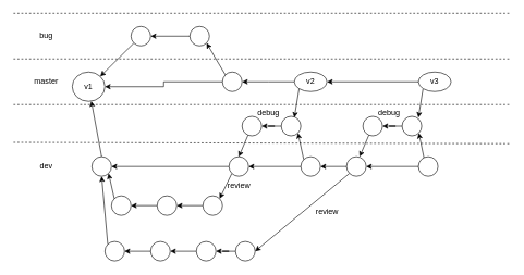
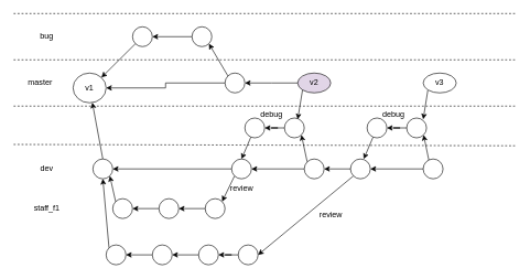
  <mxCell id="0" />
  <mxCell id="1" parent="0" />
- <mxCell id="2" value="master" style="text;html=1;align=center;verticalAlign=middle;resizable=0;points=[];autosize=1;strokeColor=none;fillColor=none;" parent="1" vertex="1"><mxGeometry x="40" y="110" width="60" height="30" as="geometry" /></mxCell>
+ <mxCell id="2" value="master" style="text;html=1;align=center;verticalAlign=middle;resizable=0;points=[];autosize=1;strokeColor=none;fillColor=none;" parent="1" vertex="1"><mxGeometry x="30" y="110" width="60" height="30" as="geometry" /></mxCell>
  <mxCell id="3" value="dev" style="text;html=1;align=center;verticalAlign=middle;resizable=0;points=[];autosize=1;strokeColor=none;fillColor=none;" parent="1" vertex="1"><mxGeometry x="50" y="240" width="40" height="30" as="geometry" /></mxCell>
+ <mxCell id="4" value="staff_f1" style="text;html=1;align=center;verticalAlign=middle;resizable=0;points=[];autosize=1;strokeColor=none;fillColor=none;" parent="1" vertex="1"><mxGeometry x="40" y="300" width="60" height="30" as="geometry" /></mxCell>
  <mxCell id="5" value="v1" style="ellipse;whiteSpace=wrap;html=1;" parent="1" vertex="1"><mxGeometry x="110" y="110" width="50" height="45" as="geometry" /></mxCell>
  <mxCell id="6" style="rounded=0;orthogonalLoop=1;jettySize=auto;html=1;exitX=0.5;exitY=0;exitDx=0;exitDy=0;" parent="1" source="7" target="5" edge="1"><mxGeometry relative="1" as="geometry" /></mxCell>
  <mxCell id="7" value="" style="ellipse;whiteSpace=wrap;html=1;" parent="1" vertex="1"><mxGeometry x="140" y="240" width="30" height="30" as="geometry" /></mxCell>
  <mxCell id="8" value="" style="ellipse;whiteSpace=wrap;html=1;" parent="1" vertex="1"><mxGeometry x="170" y="300" width="30" height="30" as="geometry" /></mxCell>
  <mxCell id="9" style="rounded=0;orthogonalLoop=1;jettySize=auto;html=1;exitX=0;exitY=0;exitDx=0;exitDy=0;entryX=0.5;entryY=1;entryDx=0;entryDy=0;" parent="1" source="10" target="7" edge="1"><mxGeometry relative="1" as="geometry" /></mxCell>
  <mxCell id="10" value="" style="ellipse;whiteSpace=wrap;html=1;" parent="1" vertex="1"><mxGeometry x="160" y="370" width="30" height="30" as="geometry" /></mxCell>
  <mxCell id="11" style="rounded=0;orthogonalLoop=1;jettySize=auto;html=1;exitX=0;exitY=0;exitDx=0;exitDy=0;entryX=1;entryY=1;entryDx=0;entryDy=0;" parent="1" source="8" target="7" edge="1"><mxGeometry relative="1" as="geometry" /></mxCell>
  <mxCell id="12" value="" style="edgeStyle=orthogonalEdgeStyle;rounded=0;orthogonalLoop=1;jettySize=auto;html=1;" parent="1" source="13" target="8" edge="1"><mxGeometry relative="1" as="geometry" /></mxCell>
  <mxCell id="13" value="" style="ellipse;whiteSpace=wrap;html=1;" parent="1" vertex="1"><mxGeometry x="240" y="300" width="30" height="30" as="geometry" /></mxCell>
  <mxCell id="14" value="" style="edgeStyle=orthogonalEdgeStyle;rounded=0;orthogonalLoop=1;jettySize=auto;html=1;" parent="1" source="15" target="13" edge="1"><mxGeometry relative="1" as="geometry" /></mxCell>
  <mxCell id="15" value="" style="ellipse;whiteSpace=wrap;html=1;" parent="1" vertex="1"><mxGeometry x="310" y="300" width="30" height="30" as="geometry" /></mxCell>
  <mxCell id="16" value="" style="edgeStyle=orthogonalEdgeStyle;rounded=0;orthogonalLoop=1;jettySize=auto;html=1;" parent="1" source="17" target="10" edge="1"><mxGeometry relative="1" as="geometry" /></mxCell>
  <mxCell id="17" value="" style="ellipse;whiteSpace=wrap;html=1;" parent="1" vertex="1"><mxGeometry x="230" y="370" width="30" height="30" as="geometry" /></mxCell>
  <mxCell id="18" value="" style="edgeStyle=orthogonalEdgeStyle;rounded=0;orthogonalLoop=1;jettySize=auto;html=1;" parent="1" source="19" target="17" edge="1"><mxGeometry relative="1" as="geometry" /></mxCell>
  <mxCell id="19" value="" style="ellipse;whiteSpace=wrap;html=1;" parent="1" vertex="1"><mxGeometry x="300" y="370" width="30" height="30" as="geometry" /></mxCell>
  <mxCell id="20" value="" style="edgeStyle=orthogonalEdgeStyle;rounded=0;orthogonalLoop=1;jettySize=auto;html=1;" parent="1" source="21" target="19" edge="1"><mxGeometry relative="1" as="geometry" /></mxCell>
  <mxCell id="21" value="" style="ellipse;whiteSpace=wrap;html=1;" parent="1" vertex="1"><mxGeometry x="360" y="370" width="30" height="30" as="geometry" /></mxCell>
  <mxCell id="22" style="rounded=0;orthogonalLoop=1;jettySize=auto;html=1;exitX=0;exitY=1;exitDx=0;exitDy=0;entryX=1;entryY=0;entryDx=0;entryDy=0;" parent="1" source="24" target="15" edge="1"><mxGeometry relative="1" as="geometry" /></mxCell>
  <mxCell id="23" style="edgeStyle=orthogonalEdgeStyle;rounded=0;orthogonalLoop=1;jettySize=auto;html=1;exitX=0;exitY=0.5;exitDx=0;exitDy=0;entryX=1;entryY=0.5;entryDx=0;entryDy=0;" parent="1" source="24" target="7" edge="1"><mxGeometry relative="1" as="geometry" /></mxCell>
  <mxCell id="24" value="" style="ellipse;whiteSpace=wrap;html=1;" parent="1" vertex="1"><mxGeometry x="350" y="240" width="30" height="30" as="geometry" /></mxCell>
  <mxCell id="25" value="review" style="text;html=1;align=center;verticalAlign=middle;resizable=0;points=[];autosize=1;strokeColor=none;fillColor=none;" parent="1" vertex="1"><mxGeometry x="335" y="270" width="60" height="30" as="geometry" /></mxCell>
  <mxCell id="26" value="" style="endArrow=none;dashed=1;html=1;rounded=0;" parent="1" edge="1"><mxGeometry width="50" height="50" relative="1" as="geometry"><mxPoint x="20" y="218" as="sourcePoint" /><mxPoint x="780" y="220" as="targetPoint" /></mxGeometry></mxCell>
  <mxCell id="27" value="" style="rounded=0;orthogonalLoop=1;jettySize=auto;html=1;entryX=0.5;entryY=0;entryDx=0;entryDy=0;" parent="1" source="28" target="24" edge="1"><mxGeometry relative="1" as="geometry"><mxPoint x="365" y="250" as="targetPoint" /></mxGeometry></mxCell>
  <mxCell id="28" value="" style="ellipse;whiteSpace=wrap;html=1;" parent="1" vertex="1"><mxGeometry x="370" y="178" width="30" height="30" as="geometry" /></mxCell>
  <mxCell id="29" value="" style="edgeStyle=orthogonalEdgeStyle;rounded=0;orthogonalLoop=1;jettySize=auto;html=1;" parent="1" source="30" target="28" edge="1"><mxGeometry relative="1" as="geometry" /></mxCell>
  <mxCell id="30" value="" style="ellipse;whiteSpace=wrap;html=1;" parent="1" vertex="1"><mxGeometry x="430" y="178" width="30" height="30" as="geometry" /></mxCell>
  <mxCell id="31" value="debug" style="text;html=1;align=center;verticalAlign=middle;resizable=0;points=[];autosize=1;strokeColor=none;fillColor=none;" parent="1" vertex="1"><mxGeometry x="380" y="158" width="60" height="30" as="geometry" /></mxCell>
  <mxCell id="32" style="rounded=0;orthogonalLoop=1;jettySize=auto;html=1;exitX=0;exitY=0;exitDx=0;exitDy=0;entryX=1;entryY=1;entryDx=0;entryDy=0;" parent="1" source="34" target="30" edge="1"><mxGeometry relative="1" as="geometry"><mxPoint x="464.143" y="230" as="targetPoint" /></mxGeometry></mxCell>
  <mxCell id="33" style="edgeStyle=orthogonalEdgeStyle;rounded=0;orthogonalLoop=1;jettySize=auto;html=1;exitX=0;exitY=0.5;exitDx=0;exitDy=0;entryX=1;entryY=0.5;entryDx=0;entryDy=0;" parent="1" source="34" target="24" edge="1"><mxGeometry relative="1" as="geometry" /></mxCell>
  <mxCell id="34" value="" style="ellipse;whiteSpace=wrap;html=1;" parent="1" vertex="1"><mxGeometry x="460" y="240" width="30" height="30" as="geometry" /></mxCell>
  <mxCell id="35" value="" style="edgeStyle=orthogonalEdgeStyle;rounded=0;orthogonalLoop=1;jettySize=auto;html=1;" parent="1" source="36" edge="1"><mxGeometry relative="1" as="geometry"><mxPoint x="370" y="125" as="targetPoint" /></mxGeometry></mxCell>
- <mxCell id="36" value="v2" style="ellipse;whiteSpace=wrap;html=1;" parent="1" vertex="1"><mxGeometry x="450" y="110" width="50" height="30" as="geometry" /></mxCell>
+ <mxCell id="36" value="v2" style="ellipse;whiteSpace=wrap;html=1;fillColor=#e1d5e7;" parent="1" vertex="1"><mxGeometry x="450" y="110" width="50" height="30" as="geometry" /></mxCell>
  <mxCell id="37" style="rounded=0;orthogonalLoop=1;jettySize=auto;html=1;exitX=0;exitY=1;exitDx=0;exitDy=0;" parent="1" source="36" edge="1"><mxGeometry relative="1" as="geometry"><mxPoint x="450" y="180" as="targetPoint" /></mxGeometry></mxCell>
  <mxCell id="38" value="" style="endArrow=none;dashed=1;html=1;rounded=0;" parent="1" edge="1"><mxGeometry width="50" height="50" relative="1" as="geometry"><mxPoint x="20" y="160" as="sourcePoint" /><mxPoint x="780" y="160" as="targetPoint" /></mxGeometry></mxCell>
  <mxCell id="39" value="" style="edgeStyle=orthogonalEdgeStyle;rounded=0;orthogonalLoop=1;jettySize=auto;html=1;" parent="1" source="41" target="34" edge="1"><mxGeometry relative="1" as="geometry" /></mxCell>
  <mxCell id="40" style="rounded=0;orthogonalLoop=1;jettySize=auto;html=1;exitX=0;exitY=1;exitDx=0;exitDy=0;entryX=1;entryY=0.5;entryDx=0;entryDy=0;" parent="1" source="41" target="21" edge="1"><mxGeometry relative="1" as="geometry" /></mxCell>
  <mxCell id="41" value="" style="ellipse;whiteSpace=wrap;html=1;" parent="1" vertex="1"><mxGeometry x="530" y="240" width="30" height="30" as="geometry" /></mxCell>
  <mxCell id="42" value="" style="rounded=0;orthogonalLoop=1;jettySize=auto;html=1;entryX=0.5;entryY=0;entryDx=0;entryDy=0;" parent="1" source="43" edge="1"><mxGeometry relative="1" as="geometry"><mxPoint x="550" y="240" as="targetPoint" /></mxGeometry></mxCell>
  <mxCell id="43" value="" style="ellipse;whiteSpace=wrap;html=1;" parent="1" vertex="1"><mxGeometry x="555" y="178" width="30" height="30" as="geometry" /></mxCell>
  <mxCell id="44" value="" style="edgeStyle=orthogonalEdgeStyle;rounded=0;orthogonalLoop=1;jettySize=auto;html=1;" parent="1" source="45" target="43" edge="1"><mxGeometry relative="1" as="geometry" /></mxCell>
  <mxCell id="45" value="" style="ellipse;whiteSpace=wrap;html=1;" parent="1" vertex="1"><mxGeometry x="615" y="178" width="30" height="30" as="geometry" /></mxCell>
  <mxCell id="46" style="rounded=0;orthogonalLoop=1;jettySize=auto;html=1;exitX=0;exitY=0;exitDx=0;exitDy=0;entryX=1;entryY=1;entryDx=0;entryDy=0;" parent="1" target="45" edge="1"><mxGeometry relative="1" as="geometry"><mxPoint x="649.143" y="230" as="targetPoint" /><mxPoint x="649" y="244" as="sourcePoint" /></mxGeometry></mxCell>
  <mxCell id="47" value="debug" style="text;html=1;align=center;verticalAlign=middle;resizable=0;points=[];autosize=1;strokeColor=none;fillColor=none;" parent="1" vertex="1"><mxGeometry x="565" y="158" width="60" height="30" as="geometry" /></mxCell>
  <mxCell id="48" value="" style="edgeStyle=orthogonalEdgeStyle;rounded=0;orthogonalLoop=1;jettySize=auto;html=1;" parent="1" source="49" target="41" edge="1"><mxGeometry relative="1" as="geometry" /></mxCell>
  <mxCell id="49" value="" style="ellipse;whiteSpace=wrap;html=1;" parent="1" vertex="1"><mxGeometry x="640" y="240" width="30" height="30" as="geometry" /></mxCell>
- <mxCell id="50" style="edgeStyle=orthogonalEdgeStyle;rounded=0;orthogonalLoop=1;jettySize=auto;html=1;exitX=0;exitY=0.5;exitDx=0;exitDy=0;entryX=1;entryY=0.5;entryDx=0;entryDy=0;" parent="1" source="51" target="36" edge="1"><mxGeometry relative="1" as="geometry" /></mxCell>
  <mxCell id="51" value="v3" style="ellipse;whiteSpace=wrap;html=1;" parent="1" vertex="1"><mxGeometry x="640" y="110" width="50" height="30" as="geometry" /></mxCell>
  <mxCell id="52" style="rounded=0;orthogonalLoop=1;jettySize=auto;html=1;exitX=0;exitY=1;exitDx=0;exitDy=0;" parent="1" edge="1"><mxGeometry relative="1" as="geometry"><mxPoint x="640" y="180" as="targetPoint" /><mxPoint x="647" y="136" as="sourcePoint" /></mxGeometry></mxCell>
  <mxCell id="53" value="review" style="text;html=1;align=center;verticalAlign=middle;resizable=0;points=[];autosize=1;strokeColor=none;fillColor=none;" parent="1" vertex="1"><mxGeometry x="470" y="310" width="60" height="30" as="geometry" /></mxCell>
  <mxCell id="54" value="" style="endArrow=none;dashed=1;html=1;rounded=0;" edge="1" parent="1"><mxGeometry width="50" height="50" relative="1" as="geometry"><mxPoint x="20" y="90" as="sourcePoint" /><mxPoint x="780" y="90" as="targetPoint" /></mxGeometry></mxCell>
  <mxCell id="55" value="" style="endArrow=none;dashed=1;html=1;rounded=0;" edge="1" parent="1"><mxGeometry width="50" height="50" relative="1" as="geometry"><mxPoint x="20" y="20" as="sourcePoint" /><mxPoint x="780" y="20" as="targetPoint" /></mxGeometry></mxCell>
  <mxCell id="56" style="rounded=0;orthogonalLoop=1;jettySize=auto;html=1;exitX=0;exitY=1;exitDx=0;exitDy=0;entryX=1;entryY=0;entryDx=0;entryDy=0;" edge="1" parent="1" source="57" target="5"><mxGeometry relative="1" as="geometry" /></mxCell>
  <mxCell id="57" value="" style="ellipse;whiteSpace=wrap;html=1;" vertex="1" parent="1"><mxGeometry x="200" y="40" width="30" height="30" as="geometry" /></mxCell>
  <mxCell id="58" value="bug" style="text;html=1;align=center;verticalAlign=middle;resizable=0;points=[];autosize=1;strokeColor=none;fillColor=none;" vertex="1" parent="1"><mxGeometry x="50" y="40" width="40" height="30" as="geometry" /></mxCell>
  <mxCell id="59" style="edgeStyle=orthogonalEdgeStyle;rounded=0;orthogonalLoop=1;jettySize=auto;html=1;exitX=0;exitY=0.5;exitDx=0;exitDy=0;entryX=1;entryY=0.5;entryDx=0;entryDy=0;" edge="1" parent="1" source="61" target="5"><mxGeometry relative="1" as="geometry" /></mxCell>
  <mxCell id="60" style="rounded=0;orthogonalLoop=1;jettySize=auto;html=1;exitX=0;exitY=0;exitDx=0;exitDy=0;entryX=1;entryY=1;entryDx=0;entryDy=0;" edge="1" parent="1" source="61" target="63"><mxGeometry relative="1" as="geometry" /></mxCell>
  <mxCell id="61" value="" style="ellipse;whiteSpace=wrap;html=1;" vertex="1" parent="1"><mxGeometry x="340" y="110" width="30" height="30" as="geometry" /></mxCell>
  <mxCell id="62" style="edgeStyle=orthogonalEdgeStyle;rounded=0;orthogonalLoop=1;jettySize=auto;html=1;exitX=0;exitY=0.5;exitDx=0;exitDy=0;entryX=1;entryY=0.5;entryDx=0;entryDy=0;" edge="1" parent="1" source="63" target="57"><mxGeometry relative="1" as="geometry" /></mxCell>
  <mxCell id="63" value="" style="ellipse;whiteSpace=wrap;html=1;" vertex="1" parent="1"><mxGeometry x="290" y="40" width="30" height="30" as="geometry" /></mxCell>
